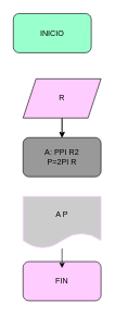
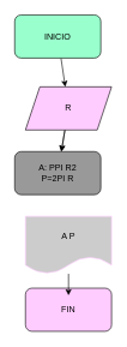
  <mxCell id="0" />
  <mxCell id="1" parent="0" />
  <mxCell id="2" style="edgeStyle=none;html=1;exitX=0.417;exitY=0;exitDx=0;exitDy=0;exitPerimeter=0;" edge="1" parent="1"><mxGeometry relative="1" as="geometry"><mxPoint x="95" y="150" as="targetPoint" /><mxPoint x="95.04" y="140" as="sourcePoint" /></mxGeometry></mxCell>
+ <mxCell id="3" value="" style="edgeStyle=none;html=1;" edge="1" parent="1" source="4" target="7"><mxGeometry relative="1" as="geometry" /></mxCell>
  <mxCell id="4" value="INICIO" style="rounded=1;whiteSpace=wrap;html=1;strokeColor=#000000;fillColor=#99FFCC;" vertex="1" parent="1"><mxGeometry x="20" y="20" width="120" height="60" as="geometry" /></mxCell>
  <mxCell id="5" value="" style="edgeStyle=none;html=1;" edge="1" parent="1" source="7" target="8"><mxGeometry relative="1" as="geometry" /></mxCell>
  <mxCell id="6" value="" style="edgeStyle=none;html=1;" edge="1" parent="1" source="7" target="8"><mxGeometry relative="1" as="geometry" /></mxCell>
  <mxCell id="7" value="R" style="shape=parallelogram;perimeter=parallelogramPerimeter;whiteSpace=wrap;html=1;fixedSize=1;fillColor=#FFCCFF;" vertex="1" parent="1"><mxGeometry x="35" y="120" width="120" height="60" as="geometry" /></mxCell>
- <mxCell id="8" value="A: PPI R2&lt;br&gt;P=2PI R" style="rounded=1;whiteSpace=wrap;html=1;fillColor=#999999;" vertex="1" parent="1"><mxGeometry x="35" y="210" width="120" height="60" as="geometry" /></mxCell>
+ <mxCell id="8" value="A: PPI R2&lt;br&gt;P=2PI R" style="rounded=1;whiteSpace=wrap;html=1;fillColor=#999999;" vertex="1" parent="1"><mxGeometry x="20" y="210" width="120" height="60" as="geometry" /></mxCell>
  <mxCell id="9" value="A P" style="shape=document;whiteSpace=wrap;html=1;boundedLbl=1;fillColor=#CCCCCC;strokeColor=#FFCCFF;" vertex="1" parent="1"><mxGeometry x="35" y="300" width="120" height="80" as="geometry" /></mxCell>
  <mxCell id="10" value="FIN" style="rounded=1;whiteSpace=wrap;html=1;strokeColor=#000000;fillColor=#FFCCFF;" vertex="1" parent="1"><mxGeometry x="35" y="400" width="120" height="60" as="geometry" /></mxCell>
  <mxCell id="11" value="" style="edgeStyle=none;html=1;" edge="1" parent="1"><mxGeometry relative="1" as="geometry"><mxPoint x="95" y="380" as="sourcePoint" /><mxPoint x="95" y="410" as="targetPoint" /></mxGeometry></mxCell>
